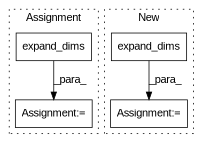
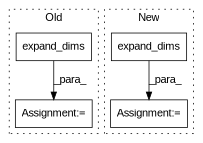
  digraph {
    fontname="Liberation Sans"
    node [a=32 l="12,1" shape=box fontname="Liberation Sans"]
    edge [fontname="Liberation Sans"]
    n1 [label=expand_dims s="1654,1674"]
    n2 [a=7 l=1 label="Assignment:=" s=1640]
    n3 [label=expand_dims s="2230,2259"]
    n4 [a=7 l=1 label="Assignment:=" s=2340]
    subgraph cluster_1 {
-     label=Assignment
+     label=Old
      style=dotted
      n1
      n2
    }
    subgraph cluster_2 {
      label=New
      style=dotted
      n3
      n4
    }
    n1 -> n2 [label=_para_]
    n3 -> n4 [label=_para_]
  }
